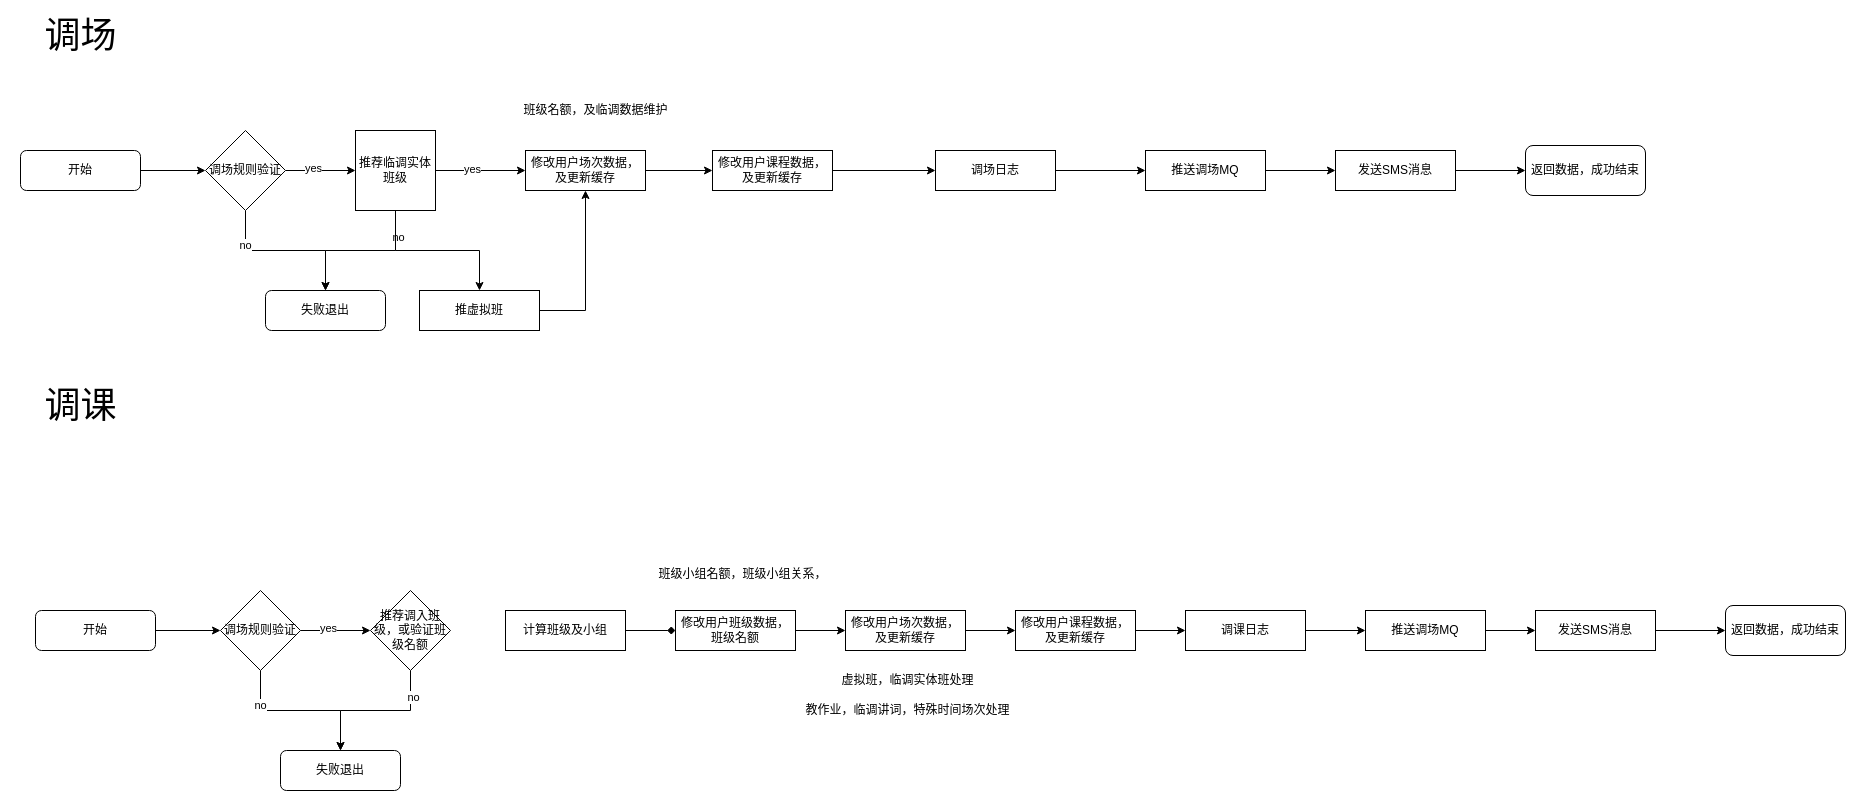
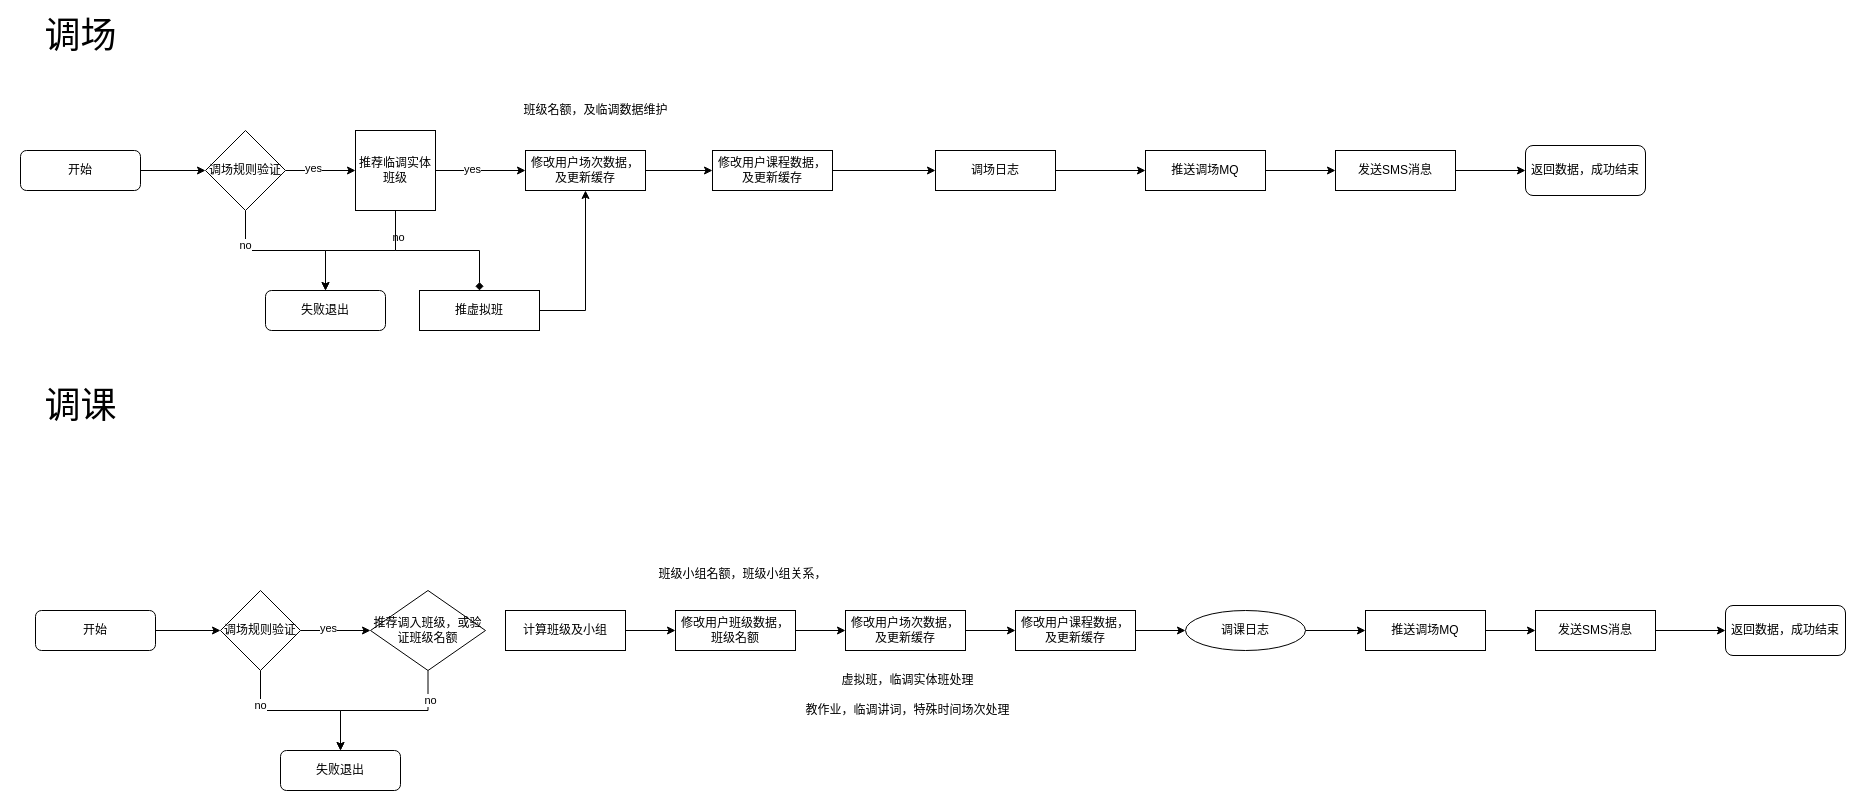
  <mxCell id="0" />
  <mxCell id="1" parent="0" />
  <mxCell id="2" style="edgeStyle=orthogonalEdgeStyle;rounded=0;orthogonalLoop=1;jettySize=auto;html=1;" edge="1" parent="1" source="3" target="10"><mxGeometry relative="1" as="geometry" /></mxCell>
  <mxCell id="3" value="开始" style="rounded=1;whiteSpace=wrap;html=1;fontSize=12;glass=0;strokeWidth=1;shadow=0;" parent="1" vertex="1"><mxGeometry x="20" y="150" width="120" height="40" as="geometry" /></mxCell>
  <mxCell id="4" value="&lt;span style=&quot;font-size: 36px&quot;&gt;调场&lt;/span&gt;" style="text;html=1;align=center;verticalAlign=middle;resizable=0;points=[];autosize=1;" vertex="1" parent="1"><mxGeometry x="35" y="20" width="90" height="30" as="geometry" /></mxCell>
  <mxCell id="5" value="&lt;span style=&quot;font-size: 36px&quot;&gt;调课&lt;/span&gt;" style="text;html=1;align=center;verticalAlign=middle;resizable=0;points=[];autosize=1;" vertex="1" parent="1"><mxGeometry x="35" y="390" width="90" height="30" as="geometry" /></mxCell>
  <mxCell id="6" style="edgeStyle=orthogonalEdgeStyle;rounded=0;orthogonalLoop=1;jettySize=auto;html=1;" edge="1" parent="1" source="10" target="17"><mxGeometry relative="1" as="geometry" /></mxCell>
  <mxCell id="7" value="no" style="edgeLabel;html=1;align=center;verticalAlign=middle;resizable=0;points=[];" vertex="1" connectable="0" parent="6"><mxGeometry x="-0.575" y="-1" relative="1" as="geometry"><mxPoint as="offset" /></mxGeometry></mxCell>
  <mxCell id="8" style="edgeStyle=orthogonalEdgeStyle;rounded=0;orthogonalLoop=1;jettySize=auto;html=1;exitX=1;exitY=0.5;exitDx=0;exitDy=0;entryX=0;entryY=0.5;entryDx=0;entryDy=0;" edge="1" parent="1" source="10" target="16"><mxGeometry relative="1" as="geometry" /></mxCell>
  <mxCell id="9" value="yes" style="edgeLabel;html=1;align=center;verticalAlign=middle;resizable=0;points=[];" vertex="1" connectable="0" parent="8"><mxGeometry x="-0.229" y="3" relative="1" as="geometry"><mxPoint as="offset" /></mxGeometry></mxCell>
  <mxCell id="10" value="调场规则验证" style="rhombus;whiteSpace=wrap;html=1;" vertex="1" parent="1"><mxGeometry x="205" y="130" width="80" height="80" as="geometry" /></mxCell>
  <mxCell id="11" style="edgeStyle=orthogonalEdgeStyle;rounded=0;orthogonalLoop=1;jettySize=auto;html=1;exitX=0.5;exitY=1;exitDx=0;exitDy=0;" edge="1" parent="1" source="16" target="17"><mxGeometry relative="1" as="geometry" /></mxCell>
  <mxCell id="12" value="no" style="edgeLabel;html=1;align=center;verticalAlign=middle;resizable=0;points=[];" vertex="1" connectable="0" parent="11"><mxGeometry x="-0.653" y="2" relative="1" as="geometry"><mxPoint as="offset" /></mxGeometry></mxCell>
- <mxCell id="13" style="edgeStyle=orthogonalEdgeStyle;rounded=0;orthogonalLoop=1;jettySize=auto;html=1;exitX=0.5;exitY=1;exitDx=0;exitDy=0;" edge="1" parent="1" source="16" target="19"><mxGeometry relative="1" as="geometry" /></mxCell>
+ <mxCell id="13" style="edgeStyle=orthogonalEdgeStyle;rounded=0;orthogonalLoop=1;jettySize=auto;html=1;exitX=0.5;exitY=1;exitDx=0;exitDy=0;endArrow=diamond;" edge="1" parent="1" source="16" target="19"><mxGeometry relative="1" as="geometry" /></mxCell>
  <mxCell id="14" style="edgeStyle=orthogonalEdgeStyle;rounded=0;orthogonalLoop=1;jettySize=auto;html=1;exitX=1;exitY=0.5;exitDx=0;exitDy=0;" edge="1" parent="1" source="16" target="21"><mxGeometry relative="1" as="geometry"><mxPoint x="585" y="170" as="targetPoint" /></mxGeometry></mxCell>
  <mxCell id="15" value="yes" style="edgeLabel;html=1;align=center;verticalAlign=middle;resizable=0;points=[];" vertex="1" connectable="0" parent="14"><mxGeometry x="-0.196" y="2" relative="1" as="geometry"><mxPoint as="offset" /></mxGeometry></mxCell>
  <mxCell id="16" value="推荐临调实体班级" style="whiteSpace=wrap;html=1;rounded=0;" vertex="1" parent="1"><mxGeometry x="355" y="130" width="80" height="80" as="geometry" /></mxCell>
  <mxCell id="17" value="失败退出" style="rounded=1;whiteSpace=wrap;html=1;fontSize=12;glass=0;strokeWidth=1;shadow=0;" vertex="1" parent="1"><mxGeometry x="265" y="290" width="120" height="40" as="geometry" /></mxCell>
  <mxCell id="18" style="edgeStyle=orthogonalEdgeStyle;rounded=0;orthogonalLoop=1;jettySize=auto;html=1;exitX=1;exitY=0.5;exitDx=0;exitDy=0;" edge="1" parent="1" source="19" target="21"><mxGeometry relative="1" as="geometry" /></mxCell>
  <mxCell id="19" value="推虚拟班" style="rounded=0;whiteSpace=wrap;html=1;" vertex="1" parent="1"><mxGeometry x="419" y="290" width="120" height="40" as="geometry" /></mxCell>
  <mxCell id="20" style="edgeStyle=orthogonalEdgeStyle;rounded=0;orthogonalLoop=1;jettySize=auto;html=1;exitX=1;exitY=0.5;exitDx=0;exitDy=0;" edge="1" parent="1" source="21" target="23"><mxGeometry relative="1" as="geometry" /></mxCell>
  <mxCell id="21" value="修改用户场次数据，及更新缓存" style="rounded=0;whiteSpace=wrap;html=1;" vertex="1" parent="1"><mxGeometry x="525" y="150" width="120" height="40" as="geometry" /></mxCell>
  <mxCell id="22" style="edgeStyle=orthogonalEdgeStyle;rounded=0;orthogonalLoop=1;jettySize=auto;html=1;entryX=0;entryY=0.5;entryDx=0;entryDy=0;" edge="1" parent="1" source="23" target="56"><mxGeometry relative="1" as="geometry" /></mxCell>
  <mxCell id="23" value="修改用户课程数据，及更新缓存" style="rounded=0;whiteSpace=wrap;html=1;" vertex="1" parent="1"><mxGeometry x="712" y="150" width="120" height="40" as="geometry" /></mxCell>
  <mxCell id="24" style="edgeStyle=orthogonalEdgeStyle;rounded=0;orthogonalLoop=1;jettySize=auto;html=1;" edge="1" parent="1" source="25" target="27"><mxGeometry relative="1" as="geometry" /></mxCell>
  <mxCell id="25" value="推送调场MQ" style="rounded=0;whiteSpace=wrap;html=1;" vertex="1" parent="1"><mxGeometry x="1145" y="150" width="120" height="40" as="geometry" /></mxCell>
  <mxCell id="26" style="edgeStyle=orthogonalEdgeStyle;rounded=0;orthogonalLoop=1;jettySize=auto;html=1;entryX=0;entryY=0.5;entryDx=0;entryDy=0;" edge="1" parent="1" source="27" target="29"><mxGeometry relative="1" as="geometry"><mxPoint x="1515" y="170" as="targetPoint" /></mxGeometry></mxCell>
  <mxCell id="27" value="发送SMS消息" style="rounded=0;whiteSpace=wrap;html=1;" vertex="1" parent="1"><mxGeometry x="1335" y="150" width="120" height="40" as="geometry" /></mxCell>
  <mxCell id="28" value="班级名额，及临调数据维护" style="text;html=1;align=center;verticalAlign=middle;resizable=0;points=[];autosize=1;" vertex="1" parent="1"><mxGeometry x="515" y="100" width="160" height="20" as="geometry" /></mxCell>
  <mxCell id="29" value="返回数据，成功结束" style="rounded=1;whiteSpace=wrap;html=1;" vertex="1" parent="1"><mxGeometry x="1525" y="145" width="120" height="50" as="geometry" /></mxCell>
  <mxCell id="30" style="edgeStyle=orthogonalEdgeStyle;rounded=0;orthogonalLoop=1;jettySize=auto;html=1;" edge="1" parent="1" source="31" target="36"><mxGeometry relative="1" as="geometry" /></mxCell>
  <mxCell id="31" value="开始" style="rounded=1;whiteSpace=wrap;html=1;fontSize=12;glass=0;strokeWidth=1;shadow=0;" vertex="1" parent="1"><mxGeometry x="35" y="610" width="120" height="40" as="geometry" /></mxCell>
  <mxCell id="32" style="edgeStyle=orthogonalEdgeStyle;rounded=0;orthogonalLoop=1;jettySize=auto;html=1;" edge="1" parent="1" source="36" target="40"><mxGeometry relative="1" as="geometry" /></mxCell>
  <mxCell id="33" value="no" style="edgeLabel;html=1;align=center;verticalAlign=middle;resizable=0;points=[];" vertex="1" connectable="0" parent="32"><mxGeometry x="-0.575" y="-1" relative="1" as="geometry"><mxPoint as="offset" /></mxGeometry></mxCell>
  <mxCell id="34" style="edgeStyle=orthogonalEdgeStyle;rounded=0;orthogonalLoop=1;jettySize=auto;html=1;exitX=1;exitY=0.5;exitDx=0;exitDy=0;entryX=0;entryY=0.5;entryDx=0;entryDy=0;" edge="1" parent="1" source="36" target="39"><mxGeometry relative="1" as="geometry" /></mxCell>
  <mxCell id="35" value="yes" style="edgeLabel;html=1;align=center;verticalAlign=middle;resizable=0;points=[];" vertex="1" connectable="0" parent="34"><mxGeometry x="-0.229" y="3" relative="1" as="geometry"><mxPoint as="offset" /></mxGeometry></mxCell>
  <mxCell id="36" value="调场规则验证" style="rhombus;whiteSpace=wrap;html=1;" vertex="1" parent="1"><mxGeometry x="220" y="590" width="80" height="80" as="geometry" /></mxCell>
  <mxCell id="37" style="edgeStyle=orthogonalEdgeStyle;rounded=0;orthogonalLoop=1;jettySize=auto;html=1;exitX=0.5;exitY=1;exitDx=0;exitDy=0;" edge="1" parent="1" source="39" target="40"><mxGeometry relative="1" as="geometry" /></mxCell>
  <mxCell id="38" value="no" style="edgeLabel;html=1;align=center;verticalAlign=middle;resizable=0;points=[];" vertex="1" connectable="0" parent="37"><mxGeometry x="-0.653" y="2" relative="1" as="geometry"><mxPoint as="offset" /></mxGeometry></mxCell>
- <mxCell id="39" value="推荐调入班级，或验证班级名额" style="rhombus;whiteSpace=wrap;html=1;" vertex="1" parent="1"><mxGeometry x="370" y="590" width="80" height="80" as="geometry" /></mxCell>
+ <mxCell id="39" value="推荐调入班级，或验证班级名额" style="rhombus;whiteSpace=wrap;html=1;" vertex="1" parent="1"><mxGeometry x="370" y="590" width="115" height="80" as="geometry" /></mxCell>
  <mxCell id="40" value="失败退出" style="rounded=1;whiteSpace=wrap;html=1;fontSize=12;glass=0;strokeWidth=1;shadow=0;" vertex="1" parent="1"><mxGeometry x="280" y="750" width="120" height="40" as="geometry" /></mxCell>
- <mxCell id="41" value="" style="edgeStyle=orthogonalEdgeStyle;rounded=0;orthogonalLoop=1;jettySize=auto;html=1;endArrow=diamond;" edge="1" parent="1" source="42" target="54"><mxGeometry relative="1" as="geometry" /></mxCell>
+ <mxCell id="41" value="" style="edgeStyle=orthogonalEdgeStyle;rounded=0;orthogonalLoop=1;jettySize=auto;html=1;" edge="1" parent="1" source="42" target="54"><mxGeometry relative="1" as="geometry" /></mxCell>
  <mxCell id="42" value="计算班级及小组" style="rounded=0;whiteSpace=wrap;html=1;" vertex="1" parent="1"><mxGeometry x="505" y="610" width="120" height="40" as="geometry" /></mxCell>
  <mxCell id="43" value="" style="edgeStyle=orthogonalEdgeStyle;rounded=0;orthogonalLoop=1;jettySize=auto;html=1;" edge="1" parent="1" source="44" target="58"><mxGeometry relative="1" as="geometry" /></mxCell>
  <mxCell id="44" value="修改用户课程数据，及更新缓存" style="rounded=0;whiteSpace=wrap;html=1;" vertex="1" parent="1"><mxGeometry x="1015" y="610" width="120" height="40" as="geometry" /></mxCell>
  <mxCell id="45" style="edgeStyle=orthogonalEdgeStyle;rounded=0;orthogonalLoop=1;jettySize=auto;html=1;" edge="1" parent="1" source="46" target="48"><mxGeometry relative="1" as="geometry" /></mxCell>
  <mxCell id="46" value="推送调场MQ" style="rounded=0;whiteSpace=wrap;html=1;" vertex="1" parent="1"><mxGeometry x="1365" y="610" width="120" height="40" as="geometry" /></mxCell>
  <mxCell id="47" style="edgeStyle=orthogonalEdgeStyle;rounded=0;orthogonalLoop=1;jettySize=auto;html=1;entryX=0;entryY=0.5;entryDx=0;entryDy=0;" edge="1" parent="1" source="48" target="50"><mxGeometry relative="1" as="geometry"><mxPoint x="1715" y="630" as="targetPoint" /></mxGeometry></mxCell>
  <mxCell id="48" value="发送SMS消息" style="rounded=0;whiteSpace=wrap;html=1;" vertex="1" parent="1"><mxGeometry x="1535" y="610" width="120" height="40" as="geometry" /></mxCell>
  <mxCell id="49" value="班级小组名额，班级小组关系，" style="text;html=1;align=center;verticalAlign=middle;resizable=0;points=[];autosize=1;" vertex="1" parent="1"><mxGeometry x="652" y="564" width="180" height="20" as="geometry" /></mxCell>
  <mxCell id="50" value="返回数据，成功结束" style="rounded=1;whiteSpace=wrap;html=1;" vertex="1" parent="1"><mxGeometry x="1725" y="605" width="120" height="50" as="geometry" /></mxCell>
  <mxCell id="51" style="edgeStyle=orthogonalEdgeStyle;rounded=0;orthogonalLoop=1;jettySize=auto;html=1;exitX=1;exitY=0.5;exitDx=0;exitDy=0;entryX=0;entryY=0.5;entryDx=0;entryDy=0;" edge="1" parent="1" source="52" target="44"><mxGeometry relative="1" as="geometry" /></mxCell>
  <mxCell id="52" value="修改用户场次数据，及更新缓存" style="rounded=0;whiteSpace=wrap;html=1;" vertex="1" parent="1"><mxGeometry x="845" y="610" width="120" height="40" as="geometry" /></mxCell>
  <mxCell id="53" style="edgeStyle=orthogonalEdgeStyle;rounded=0;orthogonalLoop=1;jettySize=auto;html=1;" edge="1" parent="1" source="54" target="52"><mxGeometry relative="1" as="geometry" /></mxCell>
  <mxCell id="54" value="修改用户班级数据，班级名额" style="rounded=0;whiteSpace=wrap;html=1;" vertex="1" parent="1"><mxGeometry x="675" y="610" width="120" height="40" as="geometry" /></mxCell>
  <mxCell id="55" style="edgeStyle=orthogonalEdgeStyle;rounded=0;orthogonalLoop=1;jettySize=auto;html=1;" edge="1" parent="1" source="56" target="25"><mxGeometry relative="1" as="geometry" /></mxCell>
  <mxCell id="56" value="调场日志" style="rounded=0;whiteSpace=wrap;html=1;" vertex="1" parent="1"><mxGeometry x="935" y="150" width="120" height="40" as="geometry" /></mxCell>
  <mxCell id="57" value="" style="edgeStyle=orthogonalEdgeStyle;rounded=0;orthogonalLoop=1;jettySize=auto;html=1;" edge="1" parent="1" source="58" target="46"><mxGeometry relative="1" as="geometry" /></mxCell>
- <mxCell id="58" value="调课日志" style="rounded=0;whiteSpace=wrap;html=1;" vertex="1" parent="1"><mxGeometry x="1185" y="610" width="120" height="40" as="geometry" /></mxCell>
+ <mxCell id="58" value="调课日志" style="ellipse;whiteSpace=wrap;html=1;" vertex="1" parent="1"><mxGeometry x="1185" y="610" width="120" height="40" as="geometry" /></mxCell>
  <mxCell id="59" value="虚拟班，临调实体班处理" style="text;html=1;align=center;verticalAlign=middle;resizable=0;points=[];autosize=1;" vertex="1" parent="1"><mxGeometry x="832" y="670" width="150" height="20" as="geometry" /></mxCell>
  <mxCell id="60" value="教作业，临调讲词，特殊时间场次处理" style="text;html=1;align=center;verticalAlign=middle;resizable=0;points=[];autosize=1;" vertex="1" parent="1"><mxGeometry x="797" y="700" width="220" height="20" as="geometry" /></mxCell>
